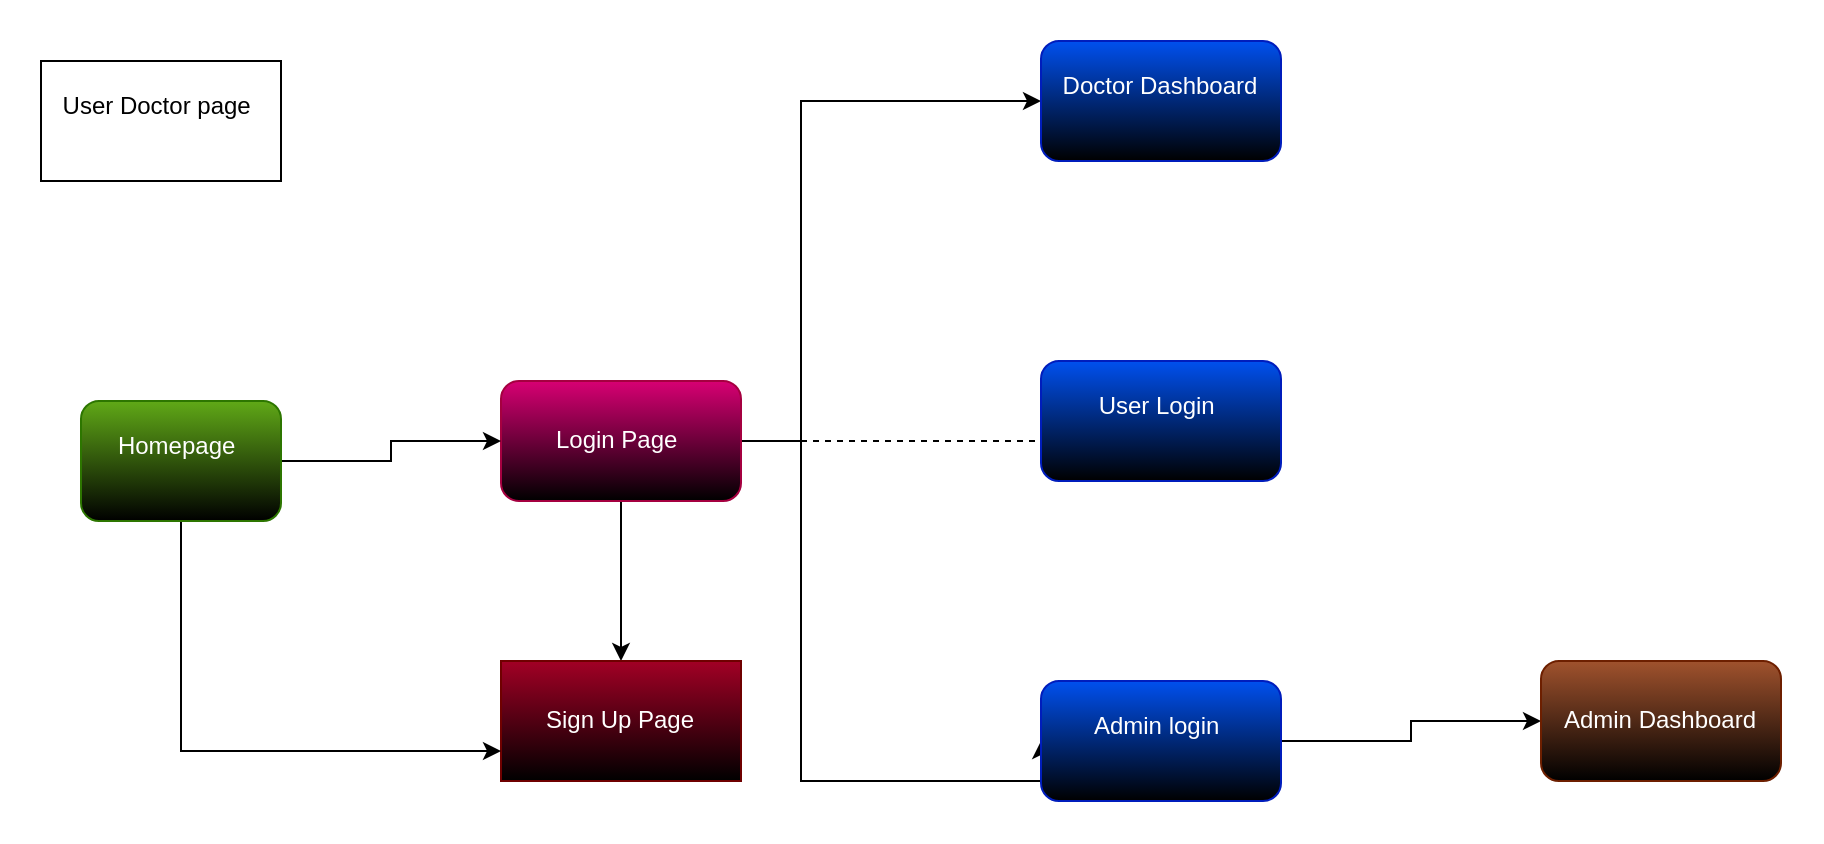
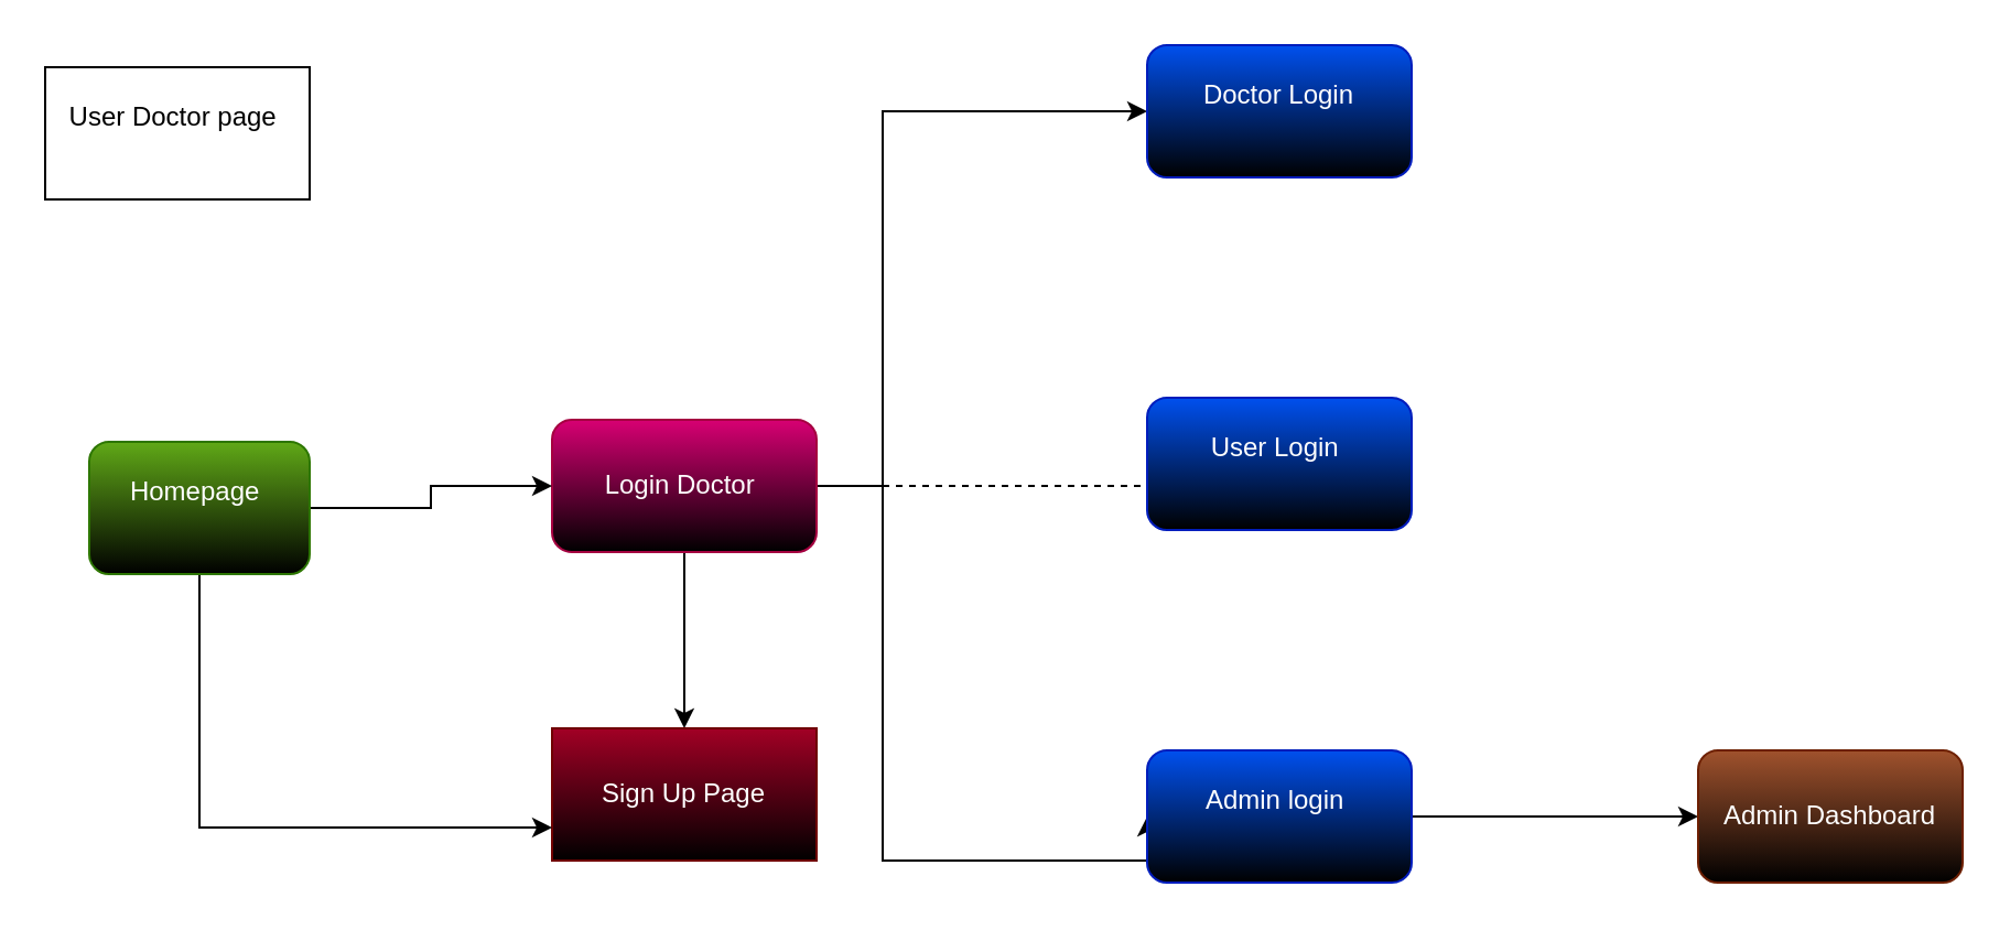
  <mxCell id="0" />
  <mxCell id="1" parent="0" />
  <mxCell id="2" style="edgeStyle=orthogonalEdgeStyle;rounded=0;orthogonalLoop=1;jettySize=auto;html=1;entryX=0.5;entryY=0;entryDx=0;entryDy=0;" edge="1" parent="1" source="6" target="7"><mxGeometry relative="1" as="geometry" /></mxCell>
  <mxCell id="3" style="edgeStyle=orthogonalEdgeStyle;rounded=0;orthogonalLoop=1;jettySize=auto;html=1;entryX=0;entryY=0.5;entryDx=0;entryDy=0;" edge="1" parent="1" source="6" target="12"><mxGeometry relative="1" as="geometry"><Array as="points"><mxPoint x="400" y="220" /><mxPoint x="400" y="50" /></Array></mxGeometry></mxCell>
  <mxCell id="4" style="edgeStyle=orthogonalEdgeStyle;rounded=0;orthogonalLoop=1;jettySize=auto;html=1;entryX=0;entryY=0.5;entryDx=0;entryDy=0;dashed=1;" edge="1" parent="1" source="6" target="13"><mxGeometry relative="1" as="geometry"><Array as="points"><mxPoint x="590" y="220" /></Array></mxGeometry></mxCell>
  <mxCell id="5" style="edgeStyle=orthogonalEdgeStyle;rounded=0;orthogonalLoop=1;jettySize=auto;html=1;entryX=0;entryY=0.5;entryDx=0;entryDy=0;" edge="1" parent="1" source="6" target="15"><mxGeometry relative="1" as="geometry"><Array as="points"><mxPoint x="400" y="220" /><mxPoint x="400" y="390" /></Array></mxGeometry></mxCell>
- <mxCell id="6" value="Login Page&amp;nbsp;" style="rounded=1;whiteSpace=wrap;html=1;fillColor=#d80073;fontColor=#ffffff;strokeColor=#A50040;gradientColor=default;" vertex="1" parent="1"><mxGeometry x="250" y="190" width="120" height="60" as="geometry" /></mxCell>
+ <mxCell id="6" value="Login Doctor&amp;nbsp;" style="rounded=1;whiteSpace=wrap;html=1;fillColor=#d80073;fontColor=#ffffff;strokeColor=#A50040;gradientColor=default;" vertex="1" parent="1"><mxGeometry x="250" y="190" width="120" height="60" as="geometry" /></mxCell>
  <mxCell id="7" value="Sign Up Page" style="whiteSpace=wrap;html=1;fillColor=#a20025;fontColor=#ffffff;strokeColor=#6F0000;gradientColor=default;rounded=0;" vertex="1" parent="1"><mxGeometry x="250" y="330" width="120" height="60" as="geometry" /></mxCell>
  <mxCell id="8" style="edgeStyle=orthogonalEdgeStyle;rounded=0;orthogonalLoop=1;jettySize=auto;html=1;entryX=0;entryY=0.5;entryDx=0;entryDy=0;" edge="1" parent="1" source="10" target="6"><mxGeometry relative="1" as="geometry" /></mxCell>
  <mxCell id="9" style="edgeStyle=orthogonalEdgeStyle;rounded=0;orthogonalLoop=1;jettySize=auto;html=1;entryX=0;entryY=0.75;entryDx=0;entryDy=0;" edge="1" parent="1" source="10" target="7"><mxGeometry relative="1" as="geometry"><Array as="points"><mxPoint x="90" y="375" /></Array></mxGeometry></mxCell>
  <mxCell id="10" value="Homepage&amp;nbsp;&lt;div&gt;&lt;br&gt;&lt;/div&gt;" style="rounded=1;whiteSpace=wrap;html=1;fillColor=#60a917;fontColor=#ffffff;strokeColor=#2D7600;gradientColor=default;" vertex="1" parent="1"><mxGeometry x="40" y="200" width="100" height="60" as="geometry" /></mxCell>
  <mxCell id="11" value="User Doctor page&amp;nbsp;&lt;div&gt;&lt;br&gt;&lt;/div&gt;" style="rounded=0;whiteSpace=wrap;html=1;" vertex="1" parent="1"><mxGeometry x="20" y="30" width="120" height="60" as="geometry" /></mxCell>
- <mxCell id="12" value="Doctor Dashboard&lt;div&gt;&lt;br&gt;&lt;/div&gt;" style="rounded=1;whiteSpace=wrap;html=1;fillColor=#0050ef;fontColor=#ffffff;strokeColor=#001DBC;gradientColor=default;" vertex="1" parent="1"><mxGeometry x="520" y="20" width="120" height="60" as="geometry" /></mxCell>
+ <mxCell id="12" value="Doctor Login&lt;div&gt;&lt;br&gt;&lt;/div&gt;" style="rounded=1;whiteSpace=wrap;html=1;fillColor=#0050ef;fontColor=#ffffff;strokeColor=#001DBC;gradientColor=default;" vertex="1" parent="1"><mxGeometry x="520" y="20" width="120" height="60" as="geometry" /></mxCell>
  <mxCell id="13" value="User Login&amp;nbsp;&lt;div&gt;&lt;br&gt;&lt;/div&gt;" style="rounded=1;whiteSpace=wrap;html=1;fillColor=#0050ef;fontColor=#ffffff;strokeColor=#001DBC;gradientColor=default;" vertex="1" parent="1"><mxGeometry x="520" y="180" width="120" height="60" as="geometry" /></mxCell>
  <mxCell id="14" style="edgeStyle=orthogonalEdgeStyle;rounded=0;orthogonalLoop=1;jettySize=auto;html=1;" edge="1" parent="1" source="15" target="16"><mxGeometry relative="1" as="geometry" /></mxCell>
  <mxCell id="15" value="Admin login&amp;nbsp;&lt;div&gt;&lt;br&gt;&lt;/div&gt;" style="rounded=1;whiteSpace=wrap;html=1;fillColor=#0050ef;fontColor=#ffffff;strokeColor=#001DBC;gradientColor=default;" vertex="1" parent="1"><mxGeometry x="520" y="340" width="120" height="60" as="geometry" /></mxCell>
- <mxCell id="16" value="Admin Dashboard" style="rounded=1;whiteSpace=wrap;html=1;fillColor=#a0522d;fontColor=#ffffff;strokeColor=#6D1F00;gradientColor=default;" vertex="1" parent="1"><mxGeometry x="770" y="330" width="120" height="60" as="geometry" /></mxCell>
+ <mxCell id="16" value="Admin Dashboard" style="rounded=1;whiteSpace=wrap;html=1;fillColor=#a0522d;fontColor=#ffffff;strokeColor=#6D1F00;gradientColor=default;" vertex="1" parent="1"><mxGeometry x="770" y="340" width="120" height="60" as="geometry" /></mxCell>
